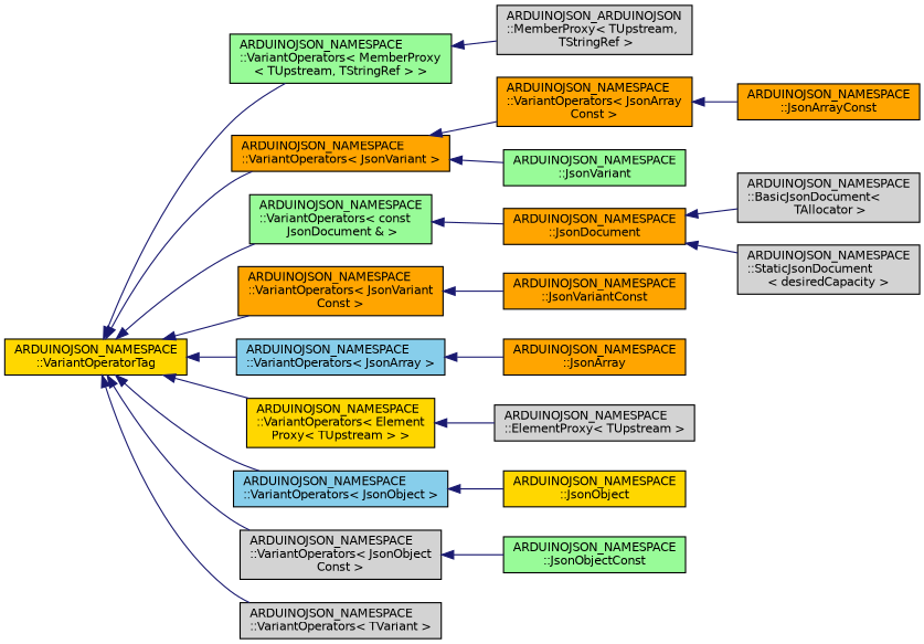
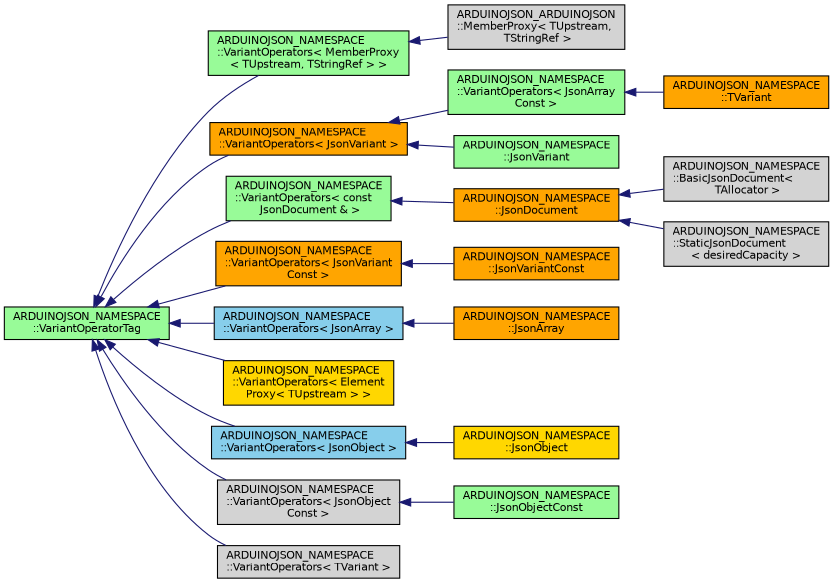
  digraph {
    rankdir=LR
    node [color=black fillcolor=palegreen fontname=Helvetica fontsize=10 shape=record style=filled]
    edge [color=midnightblue dir=back fontname=Helvetica fontsize=10 labelfontname=Helvetica labelfontsize=10 style=solid]
-   n1 [fillcolor=gold fontcolor=black height=0.2 label="ARDUINOJSON_NAMESPACE\l::VariantOperatorTag" width=0.4]
+   n1 [fontcolor=black height=0.2 label="ARDUINOJSON_NAMESPACE\l::VariantOperatorTag" width=0.4]
    n2 [height=0.2 label="ARDUINOJSON_NAMESPACE\l::VariantOperators\< MemberProxy\l\< TUpstream, TStringRef \> \>" width=0.4]
    n3 [fillcolor=orange height=0.2 label="ARDUINOJSON_NAMESPACE\l::VariantOperators\< JsonVariant \>" width=0.4]
    n4 [height=0.2 label="ARDUINOJSON_NAMESPACE\l::VariantOperators\< const\l JsonDocument & \>" width=0.4]
    n5 [fillcolor=orange height=0.2 label="ARDUINOJSON_NAMESPACE\l::VariantOperators\< JsonVariant\lConst \>" width=0.4]
    n6 [fillcolor=skyblue height=0.2 label="ARDUINOJSON_NAMESPACE\l::VariantOperators\< JsonArray \>" width=0.4]
    n7 [fillcolor=gold height=0.2 label="ARDUINOJSON_NAMESPACE\l::VariantOperators\< Element\lProxy\< TUpstream \> \>" width=0.4]
    n8 [fillcolor=skyblue height=0.2 label="ARDUINOJSON_NAMESPACE\l::VariantOperators\< JsonObject \>" width=0.4]
    n9 [fillcolor=lightgrey height=0.2 label="ARDUINOJSON_NAMESPACE\l::VariantOperators\< JsonObject\lConst \>" width=0.4]
    n10 [fillcolor=lightgrey height=0.2 label="ARDUINOJSON_NAMESPACE\l::VariantOperators\< TVariant \>" width=0.4]
    n11 [fillcolor=lightgrey height=0.2 label="ARDUINOJSON_ARDUINOJSON\l::MemberProxy\< TUpstream,\l TStringRef \>" width=0.4]
-   n12 [fillcolor=orange height=0.2 label="ARDUINOJSON_NAMESPACE\l::VariantOperators\< JsonArray\lConst \>" width=0.4]
-   n13 [fillcolor=orange height=0.2 label="ARDUINOJSON_NAMESPACE\l::JsonArrayConst" width=0.4]
+   n12 [height=0.2 label="ARDUINOJSON_NAMESPACE\l::VariantOperators\< JsonArray\lConst \>" width=0.4]
+   n13 [fillcolor=orange height=0.2 label="ARDUINOJSON_NAMESPACE\l::TVariant" width=0.4]
    n14 [height=0.2 label="ARDUINOJSON_NAMESPACE\l::JsonVariant" width=0.4]
    n15 [fillcolor=orange height=0.2 label="ARDUINOJSON_NAMESPACE\l::JsonDocument" width=0.4]
    n16 [fillcolor=orange height=0.2 label="ARDUINOJSON_NAMESPACE\l::JsonVariantConst" width=0.4]
    n17 [fillcolor=orange height=0.2 label="ARDUINOJSON_NAMESPACE\l::JsonArray" width=0.4]
-   n18 [fillcolor=lightgrey height=0.2 label="ARDUINOJSON_NAMESPACE\l::ElementProxy\< TUpstream \>" width=0.4]
    n19 [fillcolor=gold height=0.2 label="ARDUINOJSON_NAMESPACE\l::JsonObject" width=0.4]
    n20 [height=0.2 label="ARDUINOJSON_NAMESPACE\l::JsonObjectConst" width=0.4]
    n21 [fillcolor=lightgrey height=0.2 label="ARDUINOJSON_NAMESPACE\l::BasicJsonDocument\<\l TAllocator \>" width=0.4]
    n22 [fillcolor=lightgrey height=0.2 label="ARDUINOJSON_NAMESPACE\l::StaticJsonDocument\l\< desiredCapacity \>" width=0.4]
    n1 -> n2
    n1 -> n3
    n1 -> n4
    n1 -> n5
    n1 -> n6
    n1 -> n7
    n1 -> n8
    n1 -> n9
    n1 -> n10
    n2 -> n11
    n3 -> n12
    n3 -> n14
    n4 -> n15
    n5 -> n16
    n6 -> n17
-   n7 -> n18
    n8 -> n19
    n9 -> n20
    n12 -> n13
    n15 -> n21
    n15 -> n22
  }
